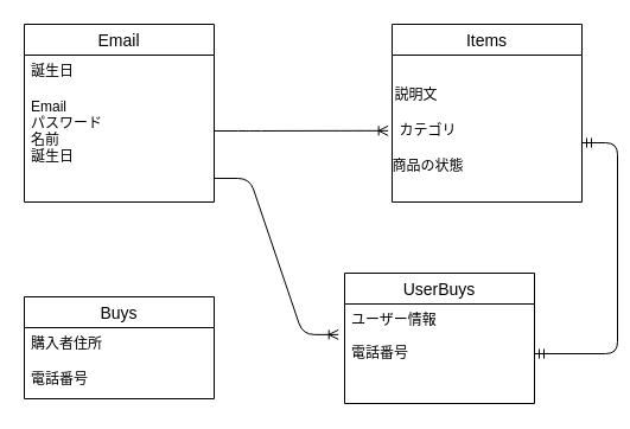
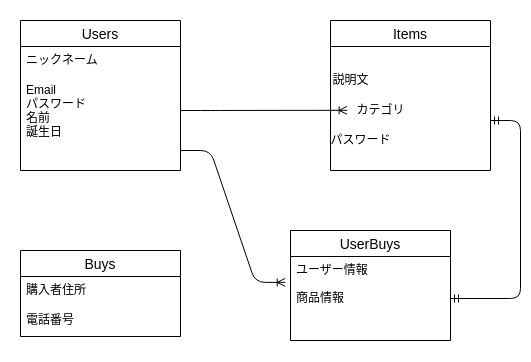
  <mxCell id="0" />
  <mxCell id="1" parent="0" />
  <mxCell id="2" value="Buys" style="swimlane;fontStyle=0;childLayout=stackLayout;horizontal=1;startSize=26;horizontalStack=0;resizeParent=1;resizeParentMax=0;resizeLast=0;collapsible=1;marginBottom=0;align=center;fontSize=14;" parent="1" vertex="1"><mxGeometry x="20" y="250" width="160" height="86" as="geometry" /></mxCell>
  <mxCell id="3" value="購入者住所" style="text;strokeColor=none;fillColor=none;spacingLeft=4;spacingRight=4;overflow=hidden;rotatable=0;points=[[0,0.5],[1,0.5]];portConstraint=eastwest;fontSize=12;" parent="2" vertex="1"><mxGeometry y="26" width="160" height="30" as="geometry" /></mxCell>
  <mxCell id="4" value="電話番号" style="text;strokeColor=none;fillColor=none;spacingLeft=4;spacingRight=4;overflow=hidden;rotatable=0;points=[[0,0.5],[1,0.5]];portConstraint=eastwest;fontSize=12;" parent="2" vertex="1"><mxGeometry y="56" width="160" height="30" as="geometry" /></mxCell>
  <mxCell id="5" value="Items" style="swimlane;fontStyle=0;childLayout=stackLayout;horizontal=1;startSize=26;horizontalStack=0;resizeParent=1;resizeParentMax=0;resizeLast=0;collapsible=1;marginBottom=0;align=center;fontSize=14;" parent="1" vertex="1"><mxGeometry x="330" y="20" width="160" height="150" as="geometry" /></mxCell>
- <mxCell id="6" value="Email" style="swimlane;fontStyle=0;childLayout=stackLayout;horizontal=1;startSize=26;horizontalStack=0;resizeParent=1;resizeParentMax=0;resizeLast=0;collapsible=1;marginBottom=0;align=center;fontSize=14;" parent="1" vertex="1"><mxGeometry x="20" y="20" width="160" height="150" as="geometry" /></mxCell>
- <mxCell id="7" value="誕生日&#10;" style="text;strokeColor=none;fillColor=none;spacingLeft=4;spacingRight=4;overflow=hidden;rotatable=0;points=[[0,0.5],[1,0.5]];portConstraint=eastwest;fontSize=12;" parent="6" vertex="1"><mxGeometry y="26" width="160" height="30" as="geometry" /></mxCell>
+ <mxCell id="6" value="Users" style="swimlane;fontStyle=0;childLayout=stackLayout;horizontal=1;startSize=26;horizontalStack=0;resizeParent=1;resizeParentMax=0;resizeLast=0;collapsible=1;marginBottom=0;align=center;fontSize=14;" parent="1" vertex="1"><mxGeometry x="20" y="20" width="160" height="150" as="geometry" /></mxCell>
+ <mxCell id="7" value="ニックネーム&#10;" style="text;strokeColor=none;fillColor=none;spacingLeft=4;spacingRight=4;overflow=hidden;rotatable=0;points=[[0,0.5],[1,0.5]];portConstraint=eastwest;fontSize=12;" parent="6" vertex="1"><mxGeometry y="26" width="160" height="30" as="geometry" /></mxCell>
  <mxCell id="8" value="Email&#10;パスワード&#10;名前&#10;誕生日" style="text;strokeColor=none;fillColor=none;spacingLeft=4;spacingRight=4;overflow=hidden;rotatable=0;points=[[0,0.5],[1,0.5]];portConstraint=eastwest;fontSize=12;" parent="6" vertex="1"><mxGeometry y="56" width="160" height="94" as="geometry" /></mxCell>
  <mxCell id="9" value="説明文&lt;br&gt;" style="text;html=1;align=center;verticalAlign=middle;resizable=0;points=[];autosize=1;" parent="1" vertex="1"><mxGeometry x="325" y="70" width="50" height="20" as="geometry" /></mxCell>
- <mxCell id="10" value="カテゴリ" style="text;html=1;align=center;verticalAlign=middle;resizable=0;points=[];autosize=1;" parent="1" vertex="1"><mxGeometry x="330" y="100" width="60" height="20" as="geometry" /></mxCell>
- <mxCell id="11" value="商品の状態" style="text;html=1;align=center;verticalAlign=middle;resizable=0;points=[];autosize=1;" parent="1" vertex="1"><mxGeometry x="320" y="130" width="80" height="20" as="geometry" /></mxCell>
+ <mxCell id="10" value="カテゴリ" style="text;html=1;align=center;verticalAlign=middle;resizable=0;points=[];autosize=1;" parent="1" vertex="1"><mxGeometry x="350" y="100" width="60" height="20" as="geometry" /></mxCell>
+ <mxCell id="11" value="パスワード" style="text;html=1;align=center;verticalAlign=middle;resizable=0;points=[];autosize=1;" parent="1" vertex="1"><mxGeometry x="320" y="130" width="80" height="20" as="geometry" /></mxCell>
  <mxCell id="12" value="UserBuys" style="swimlane;fontStyle=0;childLayout=stackLayout;horizontal=1;startSize=26;horizontalStack=0;resizeParent=1;resizeParentMax=0;resizeLast=0;collapsible=1;marginBottom=0;align=center;fontSize=14;" vertex="1" parent="1"><mxGeometry x="290" y="230" width="160" height="110" as="geometry" /></mxCell>
- <mxCell id="13" value="ユーザー情報&#10;&#10;電話番号" style="text;strokeColor=none;fillColor=none;spacingLeft=4;spacingRight=4;overflow=hidden;rotatable=0;points=[[0,0.5],[1,0.5]];portConstraint=eastwest;fontSize=12;" vertex="1" parent="12"><mxGeometry y="26" width="160" height="84" as="geometry" /></mxCell>
+ <mxCell id="13" value="ユーザー情報&#10;&#10;商品情報" style="text;strokeColor=none;fillColor=none;spacingLeft=4;spacingRight=4;overflow=hidden;rotatable=0;points=[[0,0.5],[1,0.5]];portConstraint=eastwest;fontSize=12;" vertex="1" parent="12"><mxGeometry y="26" width="160" height="84" as="geometry" /></mxCell>
  <mxCell id="14" value="" style="edgeStyle=entityRelationEdgeStyle;fontSize=12;html=1;endArrow=ERoneToMany;entryX=-0.033;entryY=0.308;entryDx=0;entryDy=0;entryPerimeter=0;" edge="1" parent="1" target="13"><mxGeometry width="100" height="100" relative="1" as="geometry"><mxPoint x="180" y="150" as="sourcePoint" /><mxPoint x="280" y="50" as="targetPoint" /></mxGeometry></mxCell>
  <mxCell id="15" value="" style="edgeStyle=entityRelationEdgeStyle;fontSize=12;html=1;endArrow=ERmandOne;startArrow=ERmandOne;entryX=1;entryY=0.5;entryDx=0;entryDy=0;" edge="1" parent="1" target="13"><mxGeometry width="100" height="100" relative="1" as="geometry"><mxPoint x="490" y="120" as="sourcePoint" /><mxPoint x="590" y="20" as="targetPoint" /></mxGeometry></mxCell>
  <mxCell id="16" value="" style="edgeStyle=entityRelationEdgeStyle;fontSize=12;html=1;endArrow=ERoneToMany;entryX=-0.056;entryY=0.492;entryDx=0;entryDy=0;entryPerimeter=0;" edge="1" parent="1" target="10"><mxGeometry width="100" height="100" relative="1" as="geometry"><mxPoint x="180" y="110" as="sourcePoint" /><mxPoint x="280" y="10" as="targetPoint" /></mxGeometry></mxCell>
